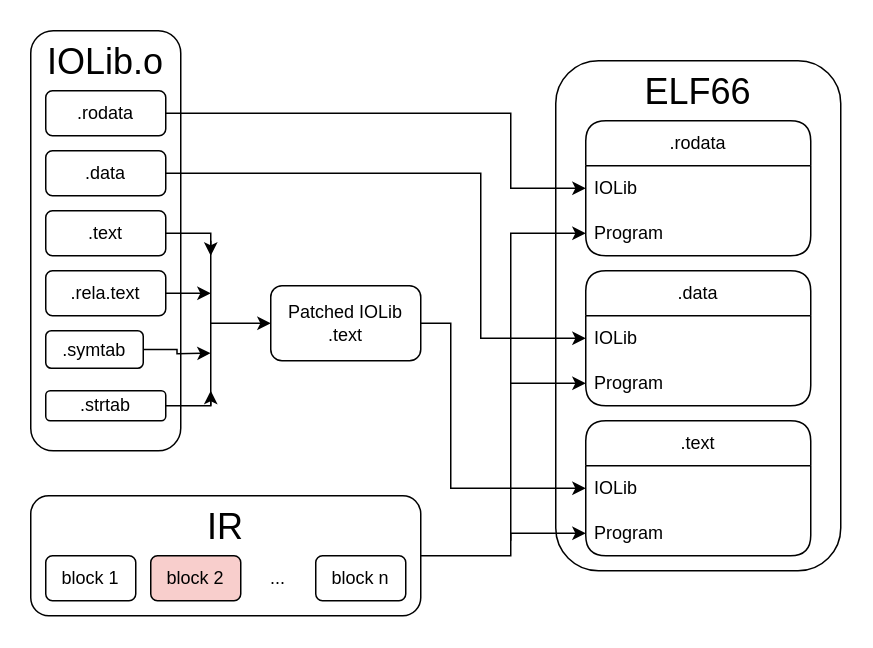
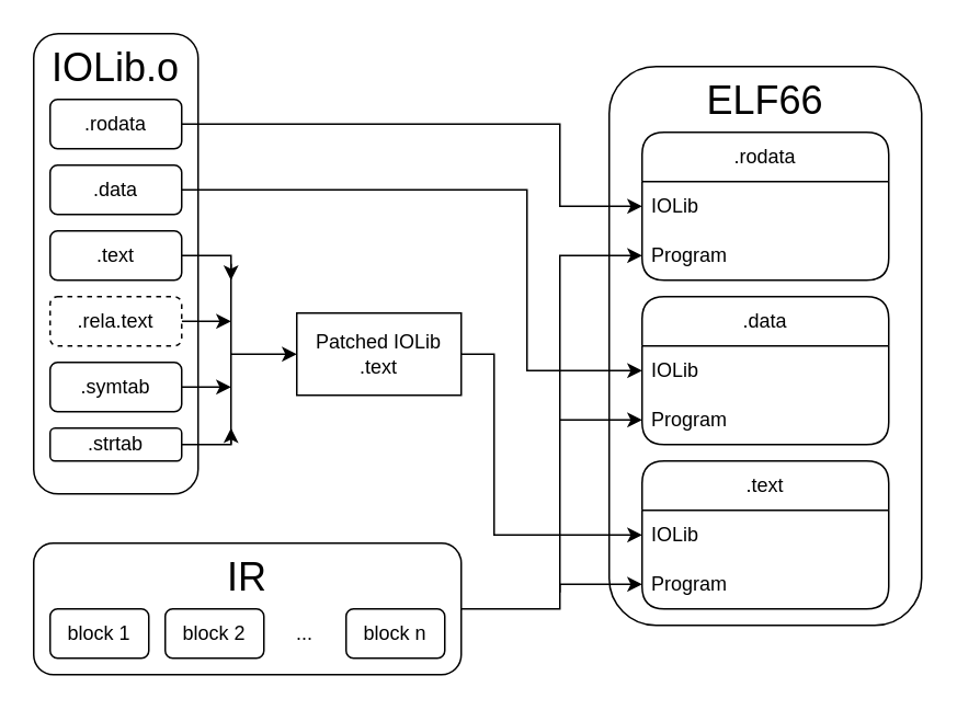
  <mxCell id="0" />
  <mxCell id="1" parent="0" />
  <mxCell id="2" value="" style="group" vertex="1" connectable="0" parent="1"><mxGeometry x="20" y="330" width="260" height="80" as="geometry" /></mxCell>
  <mxCell id="3" value="IR" style="rounded=1;whiteSpace=wrap;html=1;verticalAlign=top;fontSize=24;" vertex="1" parent="2"><mxGeometry width="260" height="80" as="geometry" /></mxCell>
  <mxCell id="4" value="block 1" style="rounded=1;whiteSpace=wrap;html=1;verticalAlign=middle;fontSize=12;" vertex="1" parent="2"><mxGeometry x="10" y="40" width="60" height="30" as="geometry" /></mxCell>
- <mxCell id="5" value="block 2" style="rounded=1;whiteSpace=wrap;html=1;verticalAlign=middle;fontSize=12;fillColor=#f8cecc;" vertex="1" parent="2"><mxGeometry x="80" y="40" width="60" height="30" as="geometry" /></mxCell>
+ <mxCell id="5" value="block 2" style="rounded=1;whiteSpace=wrap;html=1;verticalAlign=middle;fontSize=12;" vertex="1" parent="2"><mxGeometry x="80" y="40" width="60" height="30" as="geometry" /></mxCell>
  <mxCell id="6" value="block n" style="rounded=1;whiteSpace=wrap;html=1;verticalAlign=middle;fontSize=12;" vertex="1" parent="2"><mxGeometry x="190" y="40" width="60" height="30" as="geometry" /></mxCell>
  <mxCell id="7" value="..." style="text;html=1;align=center;verticalAlign=middle;whiteSpace=wrap;rounded=0;" vertex="1" parent="2"><mxGeometry x="150" y="40" width="30" height="30" as="geometry" /></mxCell>
  <mxCell id="8" value="" style="group" vertex="1" connectable="0" parent="1"><mxGeometry x="370" y="40" width="190" height="340" as="geometry" /></mxCell>
  <mxCell id="9" value="ELF66" style="rounded=1;whiteSpace=wrap;html=1;verticalAlign=top;fontSize=24;" vertex="1" parent="8"><mxGeometry width="190" height="340" as="geometry" /></mxCell>
  <mxCell id="10" value=".rodata" style="swimlane;fontStyle=0;childLayout=stackLayout;horizontal=1;startSize=30;horizontalStack=0;resizeParent=1;resizeParentMax=0;resizeLast=0;collapsible=1;marginBottom=0;whiteSpace=wrap;html=1;rounded=1;" vertex="1" parent="8"><mxGeometry x="20" y="40" width="150" height="90" as="geometry" /></mxCell>
  <mxCell id="11" value="IOLib" style="text;strokeColor=none;fillColor=none;align=left;verticalAlign=middle;spacingLeft=4;spacingRight=4;overflow=hidden;points=[[0,0.5],[1,0.5]];portConstraint=eastwest;rotatable=0;whiteSpace=wrap;html=1;" vertex="1" parent="10"><mxGeometry y="30" width="150" height="30" as="geometry" /></mxCell>
  <mxCell id="12" value="Program" style="text;strokeColor=none;fillColor=none;align=left;verticalAlign=middle;spacingLeft=4;spacingRight=4;overflow=hidden;points=[[0,0.5],[1,0.5]];portConstraint=eastwest;rotatable=0;whiteSpace=wrap;html=1;" vertex="1" parent="10"><mxGeometry y="60" width="150" height="30" as="geometry" /></mxCell>
  <mxCell id="13" value=".data" style="swimlane;fontStyle=0;childLayout=stackLayout;horizontal=1;startSize=30;horizontalStack=0;resizeParent=1;resizeParentMax=0;resizeLast=0;collapsible=1;marginBottom=0;whiteSpace=wrap;html=1;rounded=1;" vertex="1" parent="8"><mxGeometry x="20" y="140" width="150" height="90" as="geometry" /></mxCell>
  <mxCell id="14" value="IOLib" style="text;strokeColor=none;fillColor=none;align=left;verticalAlign=middle;spacingLeft=4;spacingRight=4;overflow=hidden;points=[[0,0.5],[1,0.5]];portConstraint=eastwest;rotatable=0;whiteSpace=wrap;html=1;" vertex="1" parent="13"><mxGeometry y="30" width="150" height="30" as="geometry" /></mxCell>
  <mxCell id="15" value="Program" style="text;strokeColor=none;fillColor=none;align=left;verticalAlign=middle;spacingLeft=4;spacingRight=4;overflow=hidden;points=[[0,0.5],[1,0.5]];portConstraint=eastwest;rotatable=0;whiteSpace=wrap;html=1;" vertex="1" parent="13"><mxGeometry y="60" width="150" height="30" as="geometry" /></mxCell>
  <mxCell id="16" value=".text" style="swimlane;fontStyle=0;childLayout=stackLayout;horizontal=1;startSize=30;horizontalStack=0;resizeParent=1;resizeParentMax=0;resizeLast=0;collapsible=1;marginBottom=0;whiteSpace=wrap;html=1;rounded=1;" vertex="1" parent="8"><mxGeometry x="20" y="240" width="150" height="90" as="geometry"><mxRectangle x="520" y="550" width="60" height="30" as="alternateBounds" /></mxGeometry></mxCell>
  <mxCell id="17" value="IOLib" style="text;strokeColor=none;fillColor=none;align=left;verticalAlign=middle;spacingLeft=4;spacingRight=4;overflow=hidden;points=[[0,0.5],[1,0.5]];portConstraint=eastwest;rotatable=0;whiteSpace=wrap;html=1;" vertex="1" parent="16"><mxGeometry y="30" width="150" height="30" as="geometry" /></mxCell>
  <mxCell id="18" value="Program" style="text;strokeColor=none;fillColor=none;align=left;verticalAlign=middle;spacingLeft=4;spacingRight=4;overflow=hidden;points=[[0,0.5],[1,0.5]];portConstraint=eastwest;rotatable=0;whiteSpace=wrap;html=1;" vertex="1" parent="16"><mxGeometry y="60" width="150" height="30" as="geometry" /></mxCell>
  <mxCell id="19" value="" style="group" vertex="1" connectable="0" parent="1"><mxGeometry x="20" y="20" width="260" height="280" as="geometry" /></mxCell>
  <mxCell id="20" value="IOLib.o" style="rounded=1;whiteSpace=wrap;html=1;verticalAlign=top;fontSize=24;" vertex="1" parent="19"><mxGeometry width="100" height="280" as="geometry" /></mxCell>
  <mxCell id="21" value=".rodata" style="rounded=1;whiteSpace=wrap;html=1;verticalAlign=middle;fontSize=12;" vertex="1" parent="19"><mxGeometry x="10" y="40" width="80" height="30" as="geometry" /></mxCell>
  <mxCell id="22" value=".data" style="rounded=1;whiteSpace=wrap;html=1;verticalAlign=middle;fontSize=12;" vertex="1" parent="19"><mxGeometry x="10" y="80" width="80" height="30" as="geometry" /></mxCell>
  <mxCell id="23" style="edgeStyle=orthogonalEdgeStyle;rounded=0;orthogonalLoop=1;jettySize=auto;html=1;exitX=1;exitY=0.5;exitDx=0;exitDy=0;" edge="1" parent="19" source="24"><mxGeometry relative="1" as="geometry"><mxPoint x="120" y="150.0" as="targetPoint" /></mxGeometry></mxCell>
  <mxCell id="24" value=".text" style="rounded=1;whiteSpace=wrap;html=1;verticalAlign=middle;fontSize=12;" vertex="1" parent="19"><mxGeometry x="10" y="120" width="80" height="30" as="geometry" /></mxCell>
  <mxCell id="25" style="edgeStyle=orthogonalEdgeStyle;rounded=0;orthogonalLoop=1;jettySize=auto;html=1;exitX=1;exitY=0.5;exitDx=0;exitDy=0;" edge="1" parent="19" source="26"><mxGeometry relative="1" as="geometry"><mxPoint x="120" y="174.944" as="targetPoint" /></mxGeometry></mxCell>
- <mxCell id="26" value=".rela.text" style="rounded=1;whiteSpace=wrap;html=1;verticalAlign=middle;fontSize=12;" vertex="1" parent="19"><mxGeometry x="10" y="160" width="80" height="30" as="geometry" /></mxCell>
+ <mxCell id="26" value=".rela.text" style="rounded=1;whiteSpace=wrap;html=1;verticalAlign=middle;fontSize=12;dashed=1;" vertex="1" parent="19"><mxGeometry x="10" y="160" width="80" height="30" as="geometry" /></mxCell>
  <mxCell id="27" style="edgeStyle=orthogonalEdgeStyle;rounded=0;orthogonalLoop=1;jettySize=auto;html=1;exitX=1;exitY=0.5;exitDx=0;exitDy=0;" edge="1" parent="19" source="28"><mxGeometry relative="1" as="geometry"><mxPoint x="120" y="214.944" as="targetPoint" /></mxGeometry></mxCell>
- <mxCell id="28" value=".symtab" style="rounded=1;whiteSpace=wrap;html=1;verticalAlign=middle;fontSize=12;" vertex="1" parent="19"><mxGeometry x="10" y="200" width="65" height="25" as="geometry" /></mxCell>
+ <mxCell id="28" value=".symtab" style="rounded=1;whiteSpace=wrap;html=1;verticalAlign=middle;fontSize=12;" vertex="1" parent="19"><mxGeometry x="10" y="200" width="80" height="30" as="geometry" /></mxCell>
  <mxCell id="29" style="edgeStyle=orthogonalEdgeStyle;rounded=0;orthogonalLoop=1;jettySize=auto;html=1;exitX=1;exitY=0.5;exitDx=0;exitDy=0;" edge="1" parent="19" source="30"><mxGeometry relative="1" as="geometry"><mxPoint x="120" y="240.0" as="targetPoint" /></mxGeometry></mxCell>
  <mxCell id="30" value=".strtab" style="rounded=1;whiteSpace=wrap;html=1;verticalAlign=middle;fontSize=12;" vertex="1" parent="19"><mxGeometry x="10" y="240" width="80" height="20" as="geometry" /></mxCell>
- <mxCell id="31" value="Patched IOLib .text" style="rounded=1;whiteSpace=wrap;html=1;verticalAlign=middle;fontSize=12;" vertex="1" parent="19"><mxGeometry x="160" y="170" width="100" height="50" as="geometry" /></mxCell>
+ <mxCell id="31" value="Patched IOLib .text" style="whiteSpace=wrap;html=1;verticalAlign=middle;fontSize=12;rounded=0;" vertex="1" parent="19"><mxGeometry x="160" y="170" width="100" height="50" as="geometry" /></mxCell>
  <mxCell id="32" value="" style="endArrow=classic;html=1;rounded=0;entryX=0;entryY=0.5;entryDx=0;entryDy=0;" edge="1" parent="19" target="31"><mxGeometry width="50" height="50" relative="1" as="geometry"><mxPoint x="120" y="195" as="sourcePoint" /><mxPoint x="150" y="190" as="targetPoint" /></mxGeometry></mxCell>
  <mxCell id="33" value="" style="endArrow=none;html=1;rounded=0;" edge="1" parent="19"><mxGeometry width="50" height="50" relative="1" as="geometry"><mxPoint x="120" y="250" as="sourcePoint" /><mxPoint x="120" y="140" as="targetPoint" /></mxGeometry></mxCell>
  <mxCell id="34" style="edgeStyle=orthogonalEdgeStyle;rounded=0;orthogonalLoop=1;jettySize=auto;html=1;exitX=1;exitY=0.5;exitDx=0;exitDy=0;entryX=0;entryY=0.5;entryDx=0;entryDy=0;" edge="1" parent="1" source="3" target="18"><mxGeometry relative="1" as="geometry"><Array as="points"><mxPoint x="340" y="370" /><mxPoint x="340" y="355" /></Array></mxGeometry></mxCell>
  <mxCell id="35" style="edgeStyle=orthogonalEdgeStyle;rounded=0;orthogonalLoop=1;jettySize=auto;html=1;exitX=1;exitY=0.5;exitDx=0;exitDy=0;entryX=0;entryY=0.5;entryDx=0;entryDy=0;" edge="1" parent="1" source="31" target="17"><mxGeometry relative="1" as="geometry"><Array as="points"><mxPoint x="300" y="215" /><mxPoint x="300" y="325" /></Array></mxGeometry></mxCell>
  <mxCell id="36" style="edgeStyle=orthogonalEdgeStyle;rounded=0;orthogonalLoop=1;jettySize=auto;html=1;exitX=1;exitY=0.5;exitDx=0;exitDy=0;entryX=0;entryY=0.5;entryDx=0;entryDy=0;" edge="1" parent="1" source="22" target="14"><mxGeometry relative="1" as="geometry"><Array as="points"><mxPoint x="320" y="115" /><mxPoint x="320" y="225" /></Array></mxGeometry></mxCell>
  <mxCell id="37" style="edgeStyle=orthogonalEdgeStyle;rounded=0;orthogonalLoop=1;jettySize=auto;html=1;exitX=1;exitY=0.5;exitDx=0;exitDy=0;entryX=0;entryY=0.5;entryDx=0;entryDy=0;" edge="1" parent="1" source="21" target="11"><mxGeometry relative="1" as="geometry"><Array as="points"><mxPoint x="340" y="75" /><mxPoint x="340" y="125" /></Array></mxGeometry></mxCell>
  <mxCell id="38" value="" style="endArrow=classic;html=1;rounded=0;entryX=0;entryY=0.5;entryDx=0;entryDy=0;" edge="1" parent="1" target="12"><mxGeometry width="50" height="50" relative="1" as="geometry"><mxPoint x="340" y="360" as="sourcePoint" /><mxPoint x="340" y="150" as="targetPoint" /><Array as="points"><mxPoint x="340" y="155" /></Array></mxGeometry></mxCell>
  <mxCell id="39" value="" style="endArrow=classic;html=1;rounded=0;entryX=0;entryY=0.5;entryDx=0;entryDy=0;" edge="1" parent="1" target="15"><mxGeometry width="50" height="50" relative="1" as="geometry"><mxPoint x="340" y="255" as="sourcePoint" /><mxPoint x="330" y="220" as="targetPoint" /></mxGeometry></mxCell>
